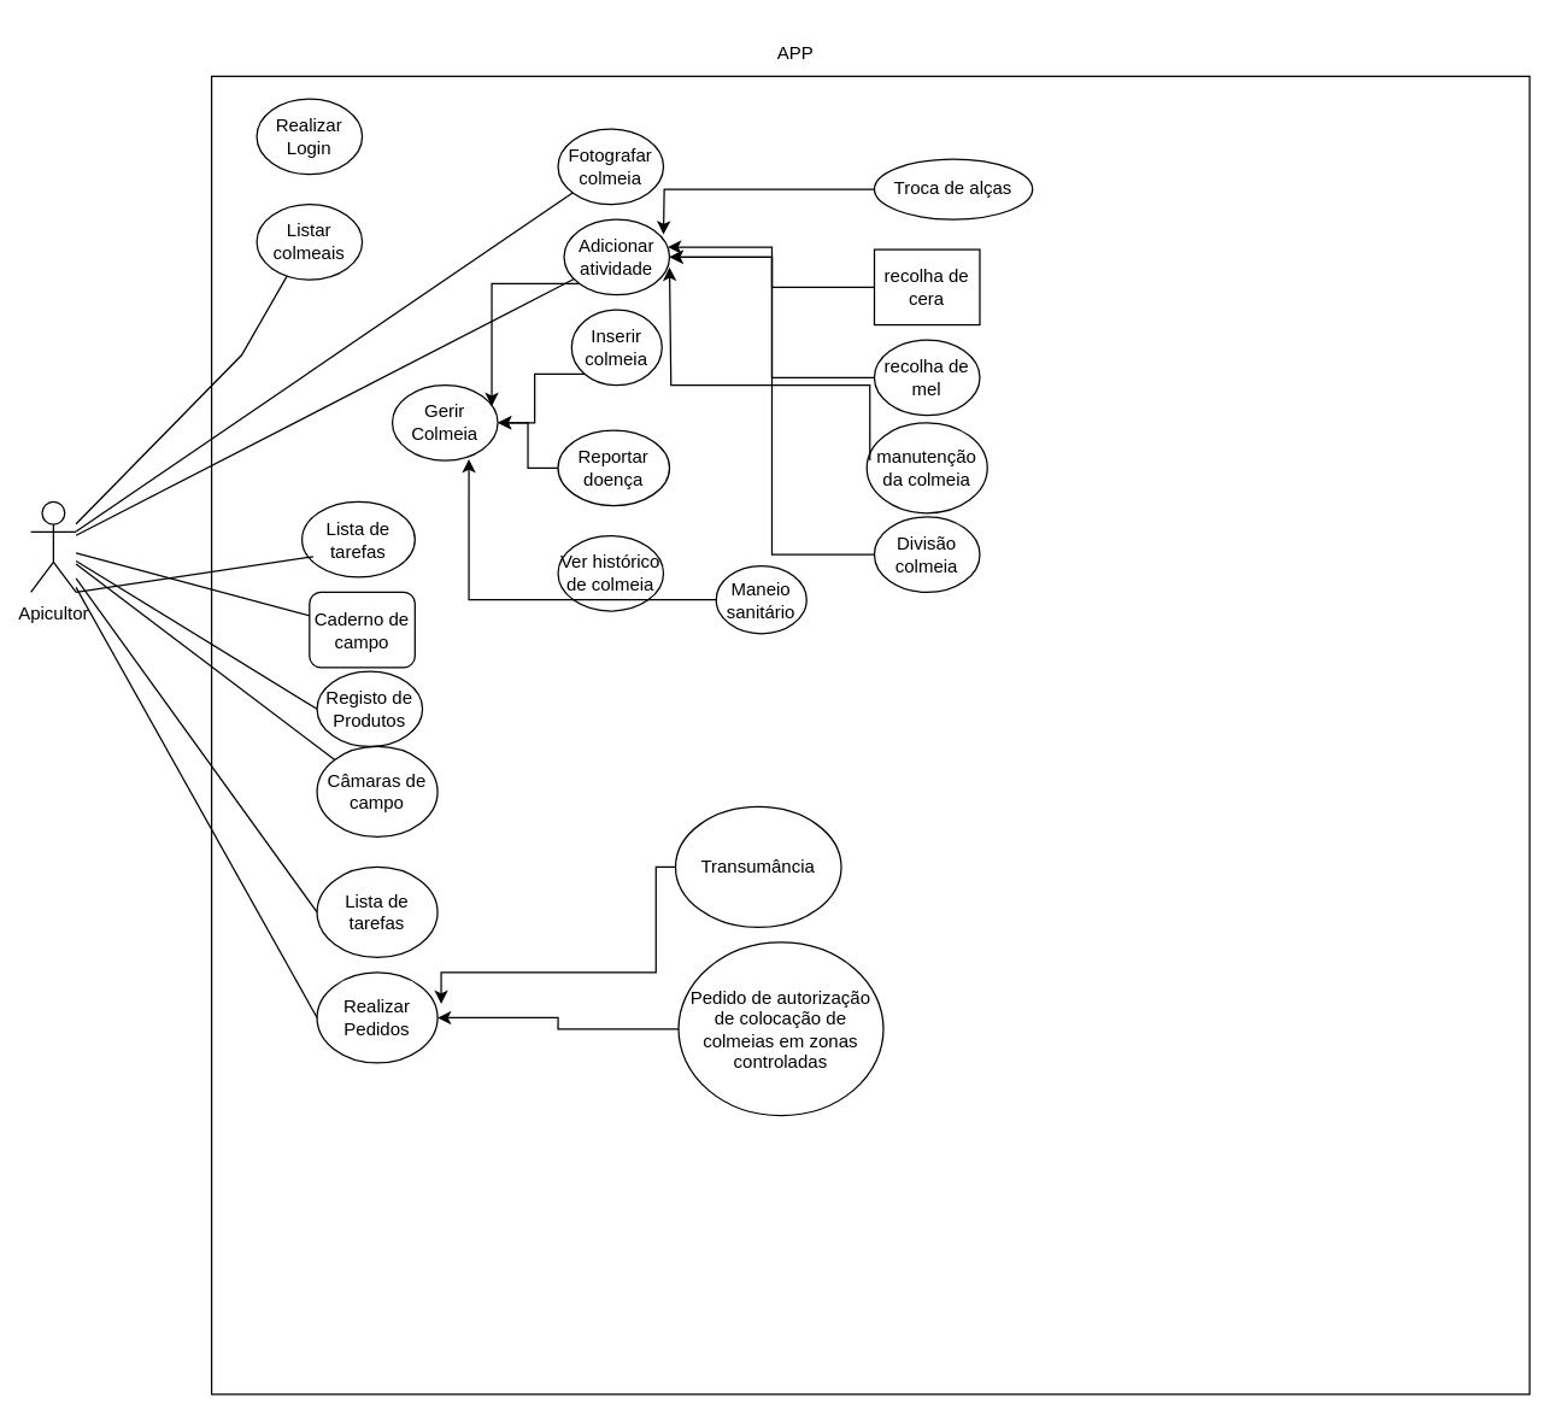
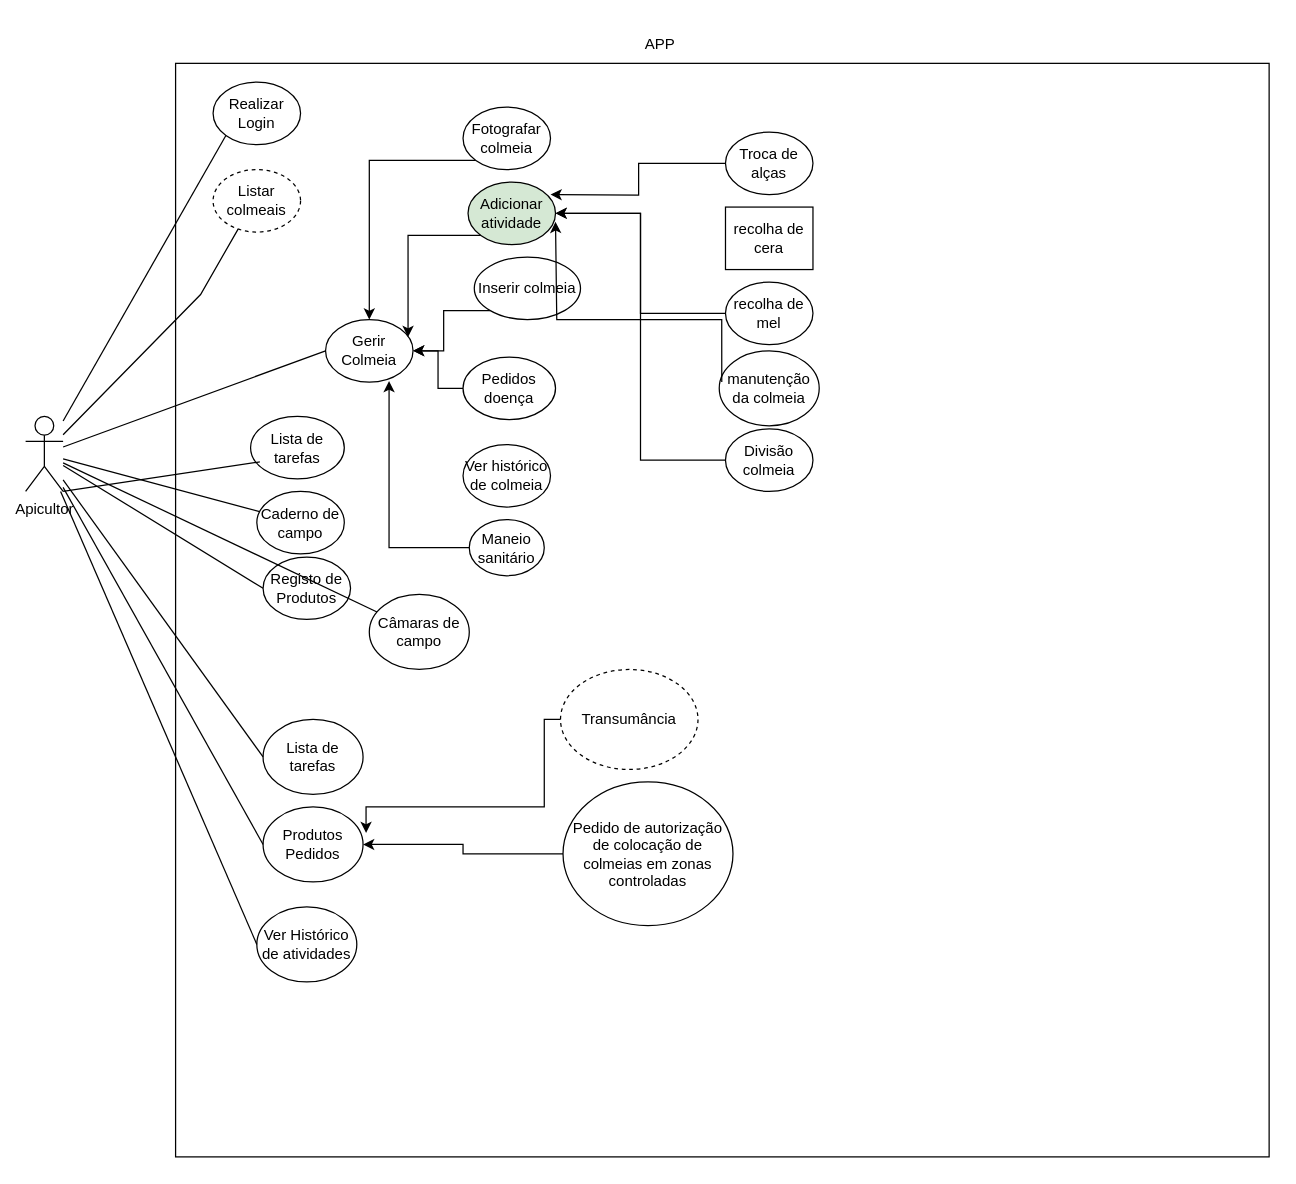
  <mxCell id="0" />
  <mxCell id="1" parent="0" />
  <mxCell id="2" value="Apicultor" style="shape=umlActor;verticalLabelPosition=bottom;verticalAlign=top;html=1;outlineConnect=0;" vertex="1" parent="1"><mxGeometry x="20" y="332.5" width="30" height="60" as="geometry" /></mxCell>
  <mxCell id="3" value="" style="whiteSpace=wrap;html=1;aspect=fixed;" vertex="1" parent="1"><mxGeometry x="140" y="50" width="875" height="875" as="geometry" /></mxCell>
  <mxCell id="4" value="APP" style="text;html=1;strokeColor=none;fillColor=none;align=center;verticalAlign=middle;whiteSpace=wrap;rounded=0;" vertex="1" parent="1"><mxGeometry x="498" y="20" width="60" height="30" as="geometry" /></mxCell>
  <mxCell id="5" value="Realizar Login" style="ellipse;whiteSpace=wrap;html=1;" vertex="1" parent="1"><mxGeometry x="170" y="65" width="70" height="50" as="geometry" /></mxCell>
- <mxCell id="6" value="Listar colmeais" style="ellipse;whiteSpace=wrap;html=1;" vertex="1" parent="1"><mxGeometry x="170" y="135" width="70" height="50" as="geometry" /></mxCell>
+ <mxCell id="6" value="Listar colmeais" style="ellipse;whiteSpace=wrap;html=1;dashed=1;" vertex="1" parent="1"><mxGeometry x="170" y="135" width="70" height="50" as="geometry" /></mxCell>
  <mxCell id="7" value="Gerir Colmeia" style="ellipse;whiteSpace=wrap;html=1;" vertex="1" parent="1"><mxGeometry x="260" y="255" width="70" height="50" as="geometry" /></mxCell>
  <mxCell id="8" style="edgeStyle=orthogonalEdgeStyle;rounded=0;orthogonalLoop=1;jettySize=auto;html=1;exitX=0;exitY=1;exitDx=0;exitDy=0;" edge="1" parent="1" source="9" target="7"><mxGeometry relative="1" as="geometry" /></mxCell>
- <mxCell id="9" value="Inserir colmeia" style="ellipse;whiteSpace=wrap;html=1;" vertex="1" parent="1"><mxGeometry x="379" y="205" width="60" height="50" as="geometry" /></mxCell>
+ <mxCell id="9" value="Inserir colmeia" style="ellipse;whiteSpace=wrap;html=1;" vertex="1" parent="1"><mxGeometry x="379" y="205" width="85" height="50" as="geometry" /></mxCell>
  <mxCell id="10" style="edgeStyle=orthogonalEdgeStyle;rounded=0;orthogonalLoop=1;jettySize=auto;html=1;exitX=0;exitY=0.5;exitDx=0;exitDy=0;" edge="1" parent="1" source="11" target="7"><mxGeometry relative="1" as="geometry" /></mxCell>
- <mxCell id="11" value="Reportar doença" style="ellipse;whiteSpace=wrap;html=1;" vertex="1" parent="1"><mxGeometry x="370" y="285" width="74" height="50" as="geometry" /></mxCell>
- <mxCell id="12" value="Adicionar atividade" style="ellipse;whiteSpace=wrap;html=1;" vertex="1" parent="1"><mxGeometry x="374" y="145" width="70" height="50" as="geometry" /></mxCell>
+ <mxCell id="11" value="Pedidos doença" style="ellipse;whiteSpace=wrap;html=1;" vertex="1" parent="1"><mxGeometry x="370" y="285" width="74" height="50" as="geometry" /></mxCell>
+ <mxCell id="12" value="Adicionar atividade" style="ellipse;whiteSpace=wrap;html=1;fillColor=#d5e8d4;" vertex="1" parent="1"><mxGeometry x="374" y="145" width="70" height="50" as="geometry" /></mxCell>
  <mxCell id="13" value="Ver histórico de colmeia" style="ellipse;whiteSpace=wrap;html=1;" vertex="1" parent="1"><mxGeometry x="370" y="355" width="70" height="50" as="geometry" /></mxCell>
+ <mxCell id="14" style="edgeStyle=orthogonalEdgeStyle;rounded=0;orthogonalLoop=1;jettySize=auto;html=1;exitX=0;exitY=1;exitDx=0;exitDy=0;" edge="1" parent="1" source="15" target="7"><mxGeometry relative="1" as="geometry" /></mxCell>
  <mxCell id="15" value="Fotografar colmeia" style="ellipse;whiteSpace=wrap;html=1;" vertex="1" parent="1"><mxGeometry x="370" y="85" width="70" height="50" as="geometry" /></mxCell>
- <mxCell id="16" value="Maneio sanitário" style="ellipse;whiteSpace=wrap;html=1;" vertex="1" parent="1"><mxGeometry x="475" y="375" width="60" height="45" as="geometry" /></mxCell>
+ <mxCell id="16" value="Maneio sanitário" style="ellipse;whiteSpace=wrap;html=1;" vertex="1" parent="1"><mxGeometry x="375" y="415" width="60" height="45" as="geometry" /></mxCell>
  <mxCell id="17" style="edgeStyle=orthogonalEdgeStyle;rounded=0;orthogonalLoop=1;jettySize=auto;html=1;exitX=0;exitY=1;exitDx=0;exitDy=0;entryX=0.943;entryY=0.28;entryDx=0;entryDy=0;entryPerimeter=0;" edge="1" parent="1" source="12" target="7"><mxGeometry relative="1" as="geometry" /></mxCell>
  <mxCell id="18" style="edgeStyle=orthogonalEdgeStyle;rounded=0;orthogonalLoop=1;jettySize=auto;html=1;exitX=0;exitY=0.5;exitDx=0;exitDy=0;entryX=0.726;entryY=0.984;entryDx=0;entryDy=0;entryPerimeter=0;" edge="1" parent="1" source="16" target="7"><mxGeometry relative="1" as="geometry" /></mxCell>
- <mxCell id="19" value="" style="endArrow=none;html=1;rounded=0;" edge="1" parent="1" source="2" target="15"><mxGeometry width="50" height="50" relative="1" as="geometry"><mxPoint x="30" y="205" as="sourcePoint" /><mxPoint x="80" y="155" as="targetPoint" /></mxGeometry></mxCell>
+ <mxCell id="19" value="" style="endArrow=none;html=1;rounded=0;entryX=0;entryY=1;entryDx=0;entryDy=0;" edge="1" parent="1" source="2" target="5"><mxGeometry width="50" height="50" relative="1" as="geometry"><mxPoint x="30" y="205" as="sourcePoint" /><mxPoint x="80" y="155" as="targetPoint" /></mxGeometry></mxCell>
  <mxCell id="20" value="" style="endArrow=none;html=1;rounded=0;entryX=0.286;entryY=0.952;entryDx=0;entryDy=0;entryPerimeter=0;" edge="1" parent="1" source="2" target="6"><mxGeometry width="50" height="50" relative="1" as="geometry"><mxPoint x="119" y="275" as="sourcePoint" /><mxPoint x="190" y="118" as="targetPoint" /><Array as="points"><mxPoint x="160" y="235" /></Array></mxGeometry></mxCell>
- <mxCell id="21" value="" style="endArrow=none;html=1;rounded=0;" edge="1" parent="1" source="2" target="12"><mxGeometry width="50" height="50" relative="1" as="geometry"><mxPoint x="130" y="300" as="sourcePoint" /><mxPoint x="201" y="143" as="targetPoint" /></mxGeometry></mxCell>
+ <mxCell id="21" value="" style="endArrow=none;html=1;rounded=0;entryX=0;entryY=0.5;entryDx=0;entryDy=0;" edge="1" parent="1" source="2" target="7"><mxGeometry width="50" height="50" relative="1" as="geometry"><mxPoint x="130" y="300" as="sourcePoint" /><mxPoint x="201" y="143" as="targetPoint" /></mxGeometry></mxCell>
  <mxCell id="22" style="edgeStyle=orthogonalEdgeStyle;rounded=0;orthogonalLoop=1;jettySize=auto;html=1;exitX=0;exitY=0.5;exitDx=0;exitDy=0;" edge="1" parent="1" source="23"><mxGeometry relative="1" as="geometry"><mxPoint x="440" y="155" as="targetPoint" /></mxGeometry></mxCell>
- <mxCell id="23" value="Troca de alças" style="ellipse;whiteSpace=wrap;html=1;" vertex="1" parent="1"><mxGeometry x="580" y="105" width="105" height="40" as="geometry" /></mxCell>
+ <mxCell id="23" value="Troca de alças" style="ellipse;whiteSpace=wrap;html=1;" vertex="1" parent="1"><mxGeometry x="580" width="70" height="50" as="geometry" y="105" /></mxCell>
  <mxCell id="24" style="edgeStyle=orthogonalEdgeStyle;rounded=0;orthogonalLoop=1;jettySize=auto;html=1;exitX=0;exitY=0.5;exitDx=0;exitDy=0;entryX=1;entryY=0.5;entryDx=0;entryDy=0;" edge="1" parent="1" source="25" target="12"><mxGeometry relative="1" as="geometry" /></mxCell>
  <mxCell id="25" value="Divisão colmeia" style="ellipse;whiteSpace=wrap;html=1;" vertex="1" parent="1"><mxGeometry x="580" y="342.5" width="70" height="50" as="geometry" /></mxCell>
  <mxCell id="26" value="manutenção da colmeia" style="ellipse;whiteSpace=wrap;html=1;" vertex="1" parent="1"><mxGeometry x="575" y="280" width="80" height="60" as="geometry" /></mxCell>
  <mxCell id="27" value="recolha de cera" style="whiteSpace=wrap;html=1;rounded=0;" vertex="1" parent="1"><mxGeometry x="580" y="165" width="70" height="50" as="geometry" /></mxCell>
  <mxCell id="28" style="edgeStyle=orthogonalEdgeStyle;rounded=0;orthogonalLoop=1;jettySize=auto;html=1;exitX=0;exitY=0.5;exitDx=0;exitDy=0;entryX=1;entryY=0.5;entryDx=0;entryDy=0;" edge="1" parent="1" source="29" target="12"><mxGeometry relative="1" as="geometry" /></mxCell>
  <mxCell id="29" value="recolha de mel" style="ellipse;whiteSpace=wrap;html=1;" vertex="1" parent="1"><mxGeometry x="580" y="225" width="70" height="50" as="geometry" /></mxCell>
  <mxCell id="30" style="edgeStyle=orthogonalEdgeStyle;rounded=0;orthogonalLoop=1;jettySize=auto;html=1;exitX=0;exitY=0.5;exitDx=0;exitDy=0;entryX=0.971;entryY=0.736;entryDx=0;entryDy=0;entryPerimeter=0;" edge="1" parent="1"><mxGeometry relative="1" as="geometry"><mxPoint x="577.03" y="305" as="sourcePoint" /><mxPoint x="444" y="176.8" as="targetPoint" /><Array as="points"><mxPoint x="577" y="255" /><mxPoint x="445" y="255" /></Array></mxGeometry></mxCell>
- <mxCell id="31" style="edgeStyle=orthogonalEdgeStyle;rounded=0;orthogonalLoop=1;jettySize=auto;html=1;exitX=0;exitY=0.5;exitDx=0;exitDy=0;entryX=0.983;entryY=0.368;entryDx=0;entryDy=0;entryPerimeter=0;" edge="1" parent="1" source="27" target="12"><mxGeometry relative="1" as="geometry" /></mxCell>
- <mxCell id="32" value="Caderno de campo" style="whiteSpace=wrap;html=1;rounded=1;" vertex="1" parent="1"><mxGeometry x="205" y="392.5" width="70" height="50" as="geometry" /></mxCell>
+ <mxCell id="32" value="Caderno de campo" style="ellipse;whiteSpace=wrap;html=1;" vertex="1" parent="1"><mxGeometry x="205" y="392.5" width="70" height="50" as="geometry" /></mxCell>
  <mxCell id="33" value="Registo de Produtos" style="ellipse;whiteSpace=wrap;html=1;" vertex="1" parent="1"><mxGeometry x="210" y="445" width="70" height="50" as="geometry" /></mxCell>
  <mxCell id="34" value="Lista de tarefas" style="ellipse;whiteSpace=wrap;html=1;" vertex="1" parent="1"><mxGeometry x="200" y="332.5" width="75" height="50" as="geometry" /></mxCell>
- <mxCell id="35" value="Câmaras de campo" style="ellipse;whiteSpace=wrap;html=1;" vertex="1" parent="1"><mxGeometry x="210" y="495" width="80" height="60" as="geometry" /></mxCell>
+ <mxCell id="35" value="Câmaras de campo" style="ellipse;whiteSpace=wrap;html=1;" vertex="1" parent="1"><mxGeometry x="295" y="475" width="80" height="60" as="geometry" /></mxCell>
  <mxCell id="36" value="" style="endArrow=none;html=1;rounded=0;" edge="1" parent="1" source="2" target="35"><mxGeometry width="50" height="50" relative="1" as="geometry"><mxPoint x="50" y="555" as="sourcePoint" /><mxPoint x="100" y="505" as="targetPoint" /></mxGeometry></mxCell>
  <mxCell id="37" value="" style="endArrow=none;html=1;rounded=0;entryX=0.099;entryY=0.728;entryDx=0;entryDy=0;entryPerimeter=0;exitX=1;exitY=1;exitDx=0;exitDy=0;exitPerimeter=0;" edge="1" parent="1" source="2" target="34"><mxGeometry width="50" height="50" relative="1" as="geometry"><mxPoint x="30" y="485" as="sourcePoint" /><mxPoint x="80" y="435" as="targetPoint" /></mxGeometry></mxCell>
  <mxCell id="38" value="" style="endArrow=none;html=1;rounded=0;" edge="1" parent="1" source="2" target="32"><mxGeometry width="50" height="50" relative="1" as="geometry"><mxPoint x="40" y="495" as="sourcePoint" /><mxPoint x="90" y="445" as="targetPoint" /></mxGeometry></mxCell>
  <mxCell id="39" value="" style="endArrow=none;html=1;rounded=0;entryX=0;entryY=0.5;entryDx=0;entryDy=0;" edge="1" parent="1" source="2" target="33"><mxGeometry width="50" height="50" relative="1" as="geometry"><mxPoint x="40" y="395" as="sourcePoint" /><mxPoint x="100" y="455" as="targetPoint" /></mxGeometry></mxCell>
- <mxCell id="40" value="Realizar Pedidos" style="ellipse;whiteSpace=wrap;html=1;" vertex="1" parent="1"><mxGeometry x="210" y="645" width="80" height="60" as="geometry" /></mxCell>
+ <mxCell id="40" value="Produtos Pedidos" style="ellipse;whiteSpace=wrap;html=1;" vertex="1" parent="1"><mxGeometry x="210" y="645" width="80" height="60" as="geometry" /></mxCell>
+ <mxCell id="41" value="Ver Histórico de atividades" style="ellipse;whiteSpace=wrap;html=1;" vertex="1" parent="1"><mxGeometry x="205" y="725" width="80" height="60" as="geometry" /></mxCell>
  <mxCell id="42" value="Lista de tarefas" style="ellipse;whiteSpace=wrap;html=1;" vertex="1" parent="1"><mxGeometry x="210" y="575" width="80" height="60" as="geometry" /></mxCell>
  <mxCell id="43" value="" style="endArrow=none;html=1;rounded=0;entryX=0;entryY=0.5;entryDx=0;entryDy=0;" edge="1" parent="1" source="2" target="42"><mxGeometry width="50" height="50" relative="1" as="geometry"><mxPoint x="60" y="575" as="sourcePoint" /><mxPoint x="110" y="525" as="targetPoint" /></mxGeometry></mxCell>
  <mxCell id="44" value="" style="endArrow=none;html=1;rounded=0;entryX=0;entryY=0.5;entryDx=0;entryDy=0;" edge="1" parent="1" source="2" target="40"><mxGeometry width="50" height="50" relative="1" as="geometry"><mxPoint x="20" y="625" as="sourcePoint" /><mxPoint x="70" y="575" as="targetPoint" /></mxGeometry></mxCell>
- <mxCell id="46" value="Transumância" style="ellipse;whiteSpace=wrap;html=1;" vertex="1" parent="1"><mxGeometry x="448" y="535" width="110" height="80" as="geometry" /></mxCell>
+ <mxCell id="45" value="" style="endArrow=none;html=1;rounded=0;entryX=0;entryY=0.5;entryDx=0;entryDy=0;" edge="1" parent="1" source="2" target="41"><mxGeometry width="50" height="50" relative="1" as="geometry"><mxPoint x="30" y="635" as="sourcePoint" /><mxPoint x="80" y="585" as="targetPoint" /></mxGeometry></mxCell>
+ <mxCell id="46" value="Transumância" style="ellipse;whiteSpace=wrap;html=1;dashed=1;" vertex="1" parent="1"><mxGeometry x="448" y="535" width="110" height="80" as="geometry" /></mxCell>
  <mxCell id="47" style="edgeStyle=orthogonalEdgeStyle;rounded=0;orthogonalLoop=1;jettySize=auto;html=1;exitX=0;exitY=0.5;exitDx=0;exitDy=0;entryX=1;entryY=0.5;entryDx=0;entryDy=0;" edge="1" parent="1" source="48" target="40"><mxGeometry relative="1" as="geometry" /></mxCell>
  <mxCell id="48" value="Pedido de autorização de colocação de colmeias em zonas controladas" style="ellipse;whiteSpace=wrap;html=1;" vertex="1" parent="1"><mxGeometry x="450" y="625" width="136" height="115" as="geometry" /></mxCell>
  <mxCell id="49" style="edgeStyle=orthogonalEdgeStyle;rounded=0;orthogonalLoop=1;jettySize=auto;html=1;exitX=0;exitY=0.5;exitDx=0;exitDy=0;entryX=1.03;entryY=0.347;entryDx=0;entryDy=0;entryPerimeter=0;" edge="1" parent="1" source="46" target="40"><mxGeometry relative="1" as="geometry"><Array as="points"><mxPoint x="435" y="645" /><mxPoint x="292" y="645" /></Array></mxGeometry></mxCell>
